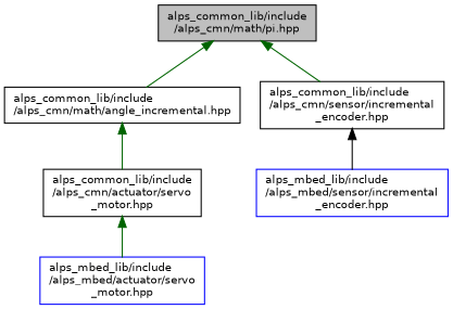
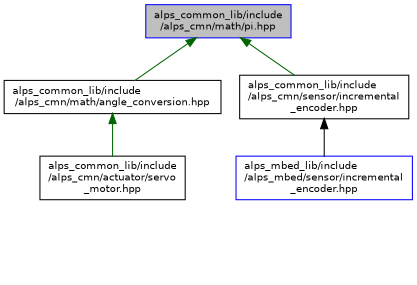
  digraph {
    node [color=blue fillcolor=white fontname=Helvetica fontsize=10 shape=record style=filled]
    edge [color=darkgreen dir=back fontname=Helvetica fontsize=10 labelfontname=Helvetica labelfontsize=10 style=solid]
-   n1 [color=black fillcolor=grey75 fontcolor=black height=0.2 label="alps_common_lib/include\l/alps_cmn/math/pi.hpp" width=0.4]
-   n2 [color=black height=0.2 label="alps_common_lib/include\l/alps_cmn/math/angle_incremental.hpp" width=0.4]
+   n1 [fillcolor=grey75 fontcolor=black height=0.2 label="alps_common_lib/include\l/alps_cmn/math/pi.hpp" width=0.4]
+   n2 [color=black height=0.2 label="alps_common_lib/include\l/alps_cmn/math/angle_conversion.hpp" width=0.4]
    n3 [color=black height=0.2 label="alps_common_lib/include\l/alps_cmn/sensor/incremental\l_encoder.hpp" width=0.4]
    n4 [color=black height=0.2 label="alps_common_lib/include\l/alps_cmn/actuator/servo\l_motor.hpp" width=0.4]
    n5 [height=0.2 label="alps_mbed_lib/include\l/alps_mbed/sensor/incremental\l_encoder.hpp" width=0.4]
-   n6 [height=0.2 label="alps_mbed_lib/include\l/alps_mbed/actuator/servo\l_motor.hpp" width=0.4]
    n1 -> n2
    n1 -> n3
    n2 -> n4
    n3 -> n5 [color=black]
-   n4 -> n6
  }
